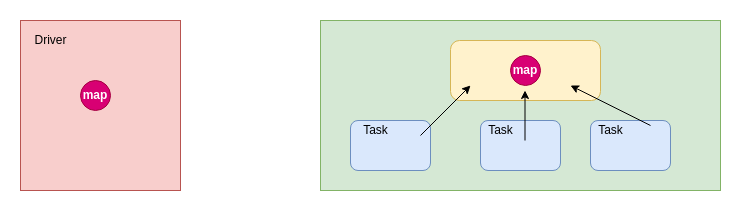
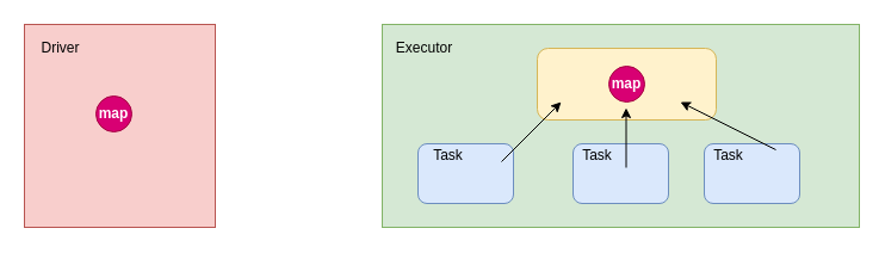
  <mxCell id="0" />
  <mxCell id="1" parent="0" />
  <mxCell id="2" value="" style="rounded=0;whiteSpace=wrap;html=1;fillColor=#f8cecc;strokeColor=#b85450;" vertex="1" parent="1"><mxGeometry x="20" y="20" width="160" height="170" as="geometry" /></mxCell>
  <mxCell id="3" value="" style="rounded=0;whiteSpace=wrap;html=1;fillColor=#d5e8d4;strokeColor=#82b366;" vertex="1" parent="1"><mxGeometry x="320" y="20" width="400" height="170" as="geometry" /></mxCell>
  <mxCell id="4" value="" style="rounded=1;whiteSpace=wrap;html=1;fillColor=#fff2cc;strokeColor=#d6b656;" vertex="1" parent="1"><mxGeometry x="450" y="40" width="150" height="60" as="geometry" /></mxCell>
  <mxCell id="5" value="&lt;b&gt;map&lt;/b&gt;" style="ellipse;whiteSpace=wrap;html=1;aspect=fixed;fillColor=#d80073;fontColor=#ffffff;strokeColor=#A50040;" vertex="1" parent="1"><mxGeometry x="80" y="80" width="30" height="30" as="geometry" /></mxCell>
  <mxCell id="6" value="&lt;b&gt;map&lt;/b&gt;" style="ellipse;whiteSpace=wrap;html=1;aspect=fixed;fillColor=#d80073;fontColor=#ffffff;strokeColor=#A50040;" vertex="1" parent="1"><mxGeometry x="510" y="55" width="30" height="30" as="geometry" /></mxCell>
  <mxCell id="7" value="" style="rounded=1;whiteSpace=wrap;html=1;fillColor=#dae8fc;strokeColor=#6c8ebf;" vertex="1" parent="1"><mxGeometry x="350" y="120" width="80" height="50" as="geometry" /></mxCell>
  <mxCell id="8" value="" style="rounded=1;whiteSpace=wrap;html=1;fillColor=#dae8fc;strokeColor=#6c8ebf;" vertex="1" parent="1"><mxGeometry x="480" y="120" width="80" height="50" as="geometry" /></mxCell>
  <mxCell id="9" value="" style="rounded=1;whiteSpace=wrap;html=1;fillColor=#dae8fc;strokeColor=#6c8ebf;" vertex="1" parent="1"><mxGeometry x="590" y="120" width="80" height="50" as="geometry" /></mxCell>
  <mxCell id="10" value="Driver" style="text;html=1;resizable=0;autosize=1;align=center;verticalAlign=middle;points=[];fillColor=none;strokeColor=none;rounded=0;" vertex="1" parent="1"><mxGeometry x="25" y="30" width="50" height="20" as="geometry" /></mxCell>
+ <mxCell id="11" value="Executor" style="text;html=1;resizable=0;autosize=1;align=center;verticalAlign=middle;points=[];fillColor=none;strokeColor=none;rounded=0;" vertex="1" parent="1"><mxGeometry x="325" y="30" width="60" height="20" as="geometry" /></mxCell>
  <mxCell id="12" value="Task" style="text;html=1;resizable=0;autosize=1;align=center;verticalAlign=middle;points=[];fillColor=none;strokeColor=none;rounded=0;" vertex="1" parent="1"><mxGeometry x="355" y="120" width="40" height="20" as="geometry" /></mxCell>
  <mxCell id="13" value="Task" style="text;html=1;resizable=0;autosize=1;align=center;verticalAlign=middle;points=[];fillColor=none;strokeColor=none;rounded=0;" vertex="1" parent="1"><mxGeometry x="480" y="120" width="40" height="20" as="geometry" /></mxCell>
  <mxCell id="14" value="Task" style="text;html=1;resizable=0;autosize=1;align=center;verticalAlign=middle;points=[];fillColor=none;strokeColor=none;rounded=0;" vertex="1" parent="1"><mxGeometry x="590" y="120" width="40" height="20" as="geometry" /></mxCell>
  <mxCell id="15" value="" style="endArrow=classic;html=1;rounded=0;" edge="1" parent="1"><mxGeometry width="50" height="50" relative="1" as="geometry"><mxPoint x="420" y="135" as="sourcePoint" /><mxPoint x="470" y="85" as="targetPoint" /></mxGeometry></mxCell>
  <mxCell id="16" value="" style="endArrow=classic;html=1;rounded=0;" edge="1" parent="1"><mxGeometry width="50" height="50" relative="1" as="geometry"><mxPoint x="650" y="125" as="sourcePoint" /><mxPoint x="570" y="85" as="targetPoint" /></mxGeometry></mxCell>
  <mxCell id="17" value="" style="endArrow=classic;html=1;rounded=0;" edge="1" parent="1"><mxGeometry width="50" height="50" relative="1" as="geometry"><mxPoint x="524.5" y="140" as="sourcePoint" /><mxPoint x="524.5" y="90" as="targetPoint" /></mxGeometry></mxCell>
